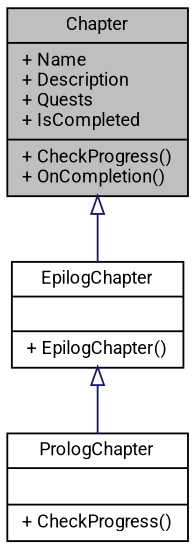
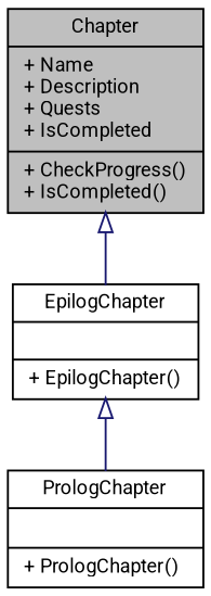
  digraph {
    fontname=Roboto
    node [color=black fillcolor=white fontname=Roboto fontsize=10 shape=record style=filled]
    edge [arrowtail=onormal color=midnightblue dir=back fontname=Roboto fontsize=10 labelfontname=Helvetica labelfontsize=10 style=solid]
-   n1 [fillcolor=grey75 fontcolor=black height=0.2 label="{Chapter\n|+ Name\l+ Description\l+ Quests\l+ IsCompleted\l|+ CheckProgress()\l+ OnCompletion()\l}" width=0.4]
+   n1 [fillcolor=grey75 fontcolor=black height=0.2 label="{Chapter\n|+ Name\l+ Description\l+ Quests\l+ IsCompleted\l|+ CheckProgress()\l+ IsCompleted()\l}" width=0.4]
    n2 [height=0.2 label="{EpilogChapter\n||+ EpilogChapter()\l}" width=0.4]
-   n3 [height=0.2 label="{PrologChapter\n||+ CheckProgress()\l}" width=0.4]
+   n3 [height=0.2 label="{PrologChapter\n||+ PrologChapter()\l}" width=0.4]
    n1 -> n2
    n2 -> n3
  }
